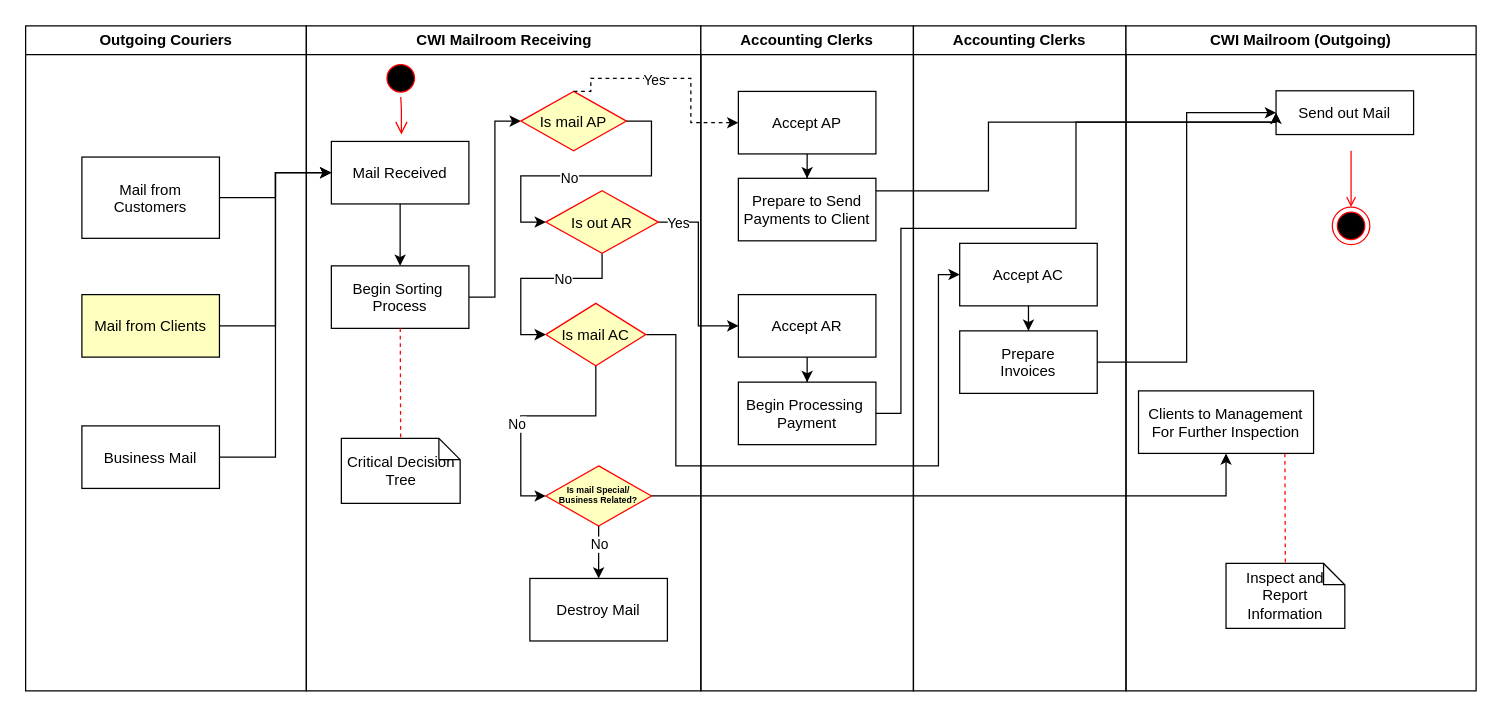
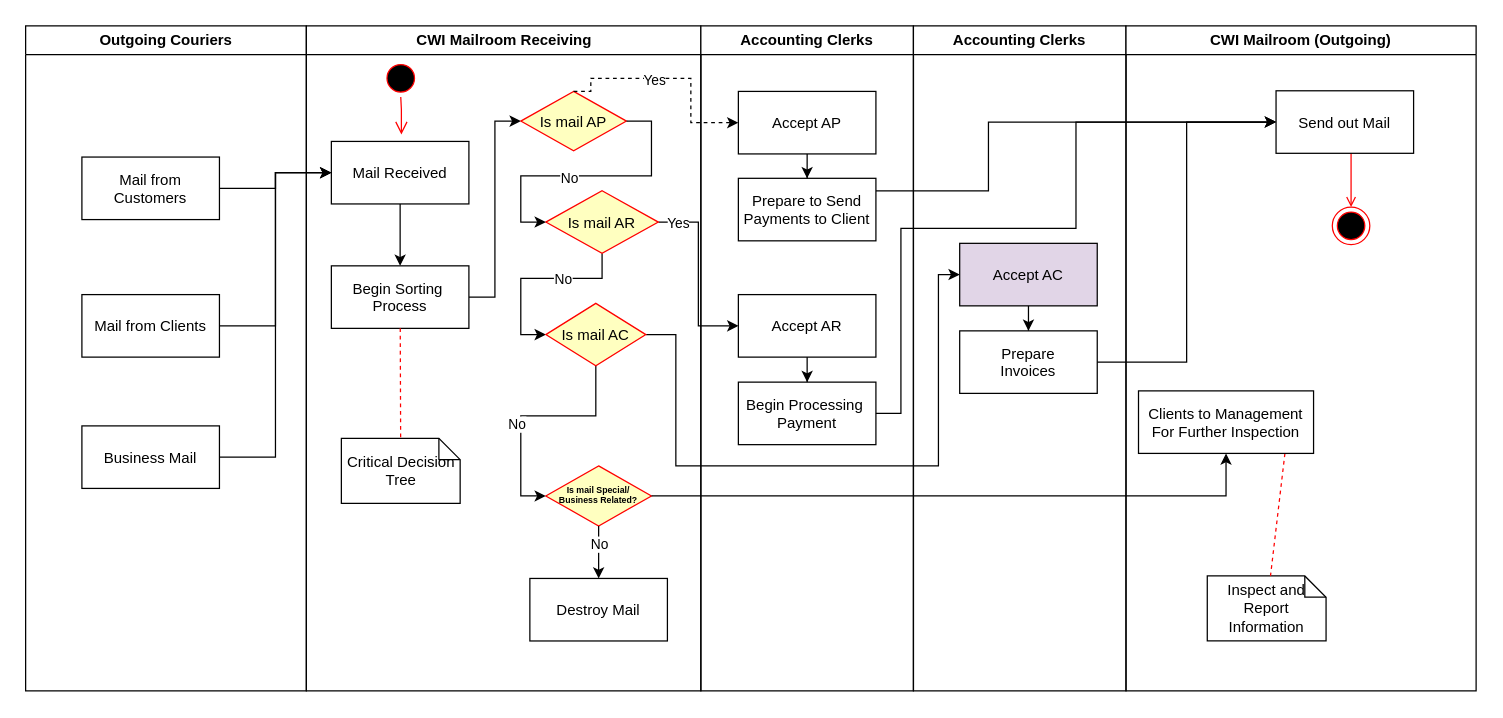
  <mxCell id="0" />
  <mxCell id="1" parent="0" />
  <mxCell id="2" value="Outgoing Couriers" style="swimlane;whiteSpace=wrap" parent="1" vertex="1"><mxGeometry x="20" y="20" width="224.5" height="532" as="geometry" /></mxCell>
- <mxCell id="3" value="Mail from&#10;Customers" style="" parent="2" vertex="1"><mxGeometry x="45" y="105" width="110" height="65" as="geometry" /></mxCell>
- <mxCell id="4" value="Mail from Clients" style="fillColor=#ffffc0;" parent="2" vertex="1"><mxGeometry x="45" y="215" width="110" height="50" as="geometry" /></mxCell>
+ <mxCell id="3" value="Mail from&#10;Customers" style="" parent="2" vertex="1"><mxGeometry x="45" y="105" width="110" height="50" as="geometry" /></mxCell>
+ <mxCell id="4" value="Mail from Clients" style="" parent="2" vertex="1"><mxGeometry x="45" y="215" width="110" height="50" as="geometry" /></mxCell>
  <mxCell id="5" value="Business Mail" style="" parent="2" vertex="1"><mxGeometry x="45" y="320" width="110" height="50" as="geometry" /></mxCell>
  <mxCell id="6" value="CWI Mailroom Receiving" style="swimlane;whiteSpace=wrap" parent="1" vertex="1"><mxGeometry x="244.5" y="20" width="315.5" height="532" as="geometry" /></mxCell>
  <mxCell id="7" style="edgeStyle=orthogonalEdgeStyle;rounded=0;orthogonalLoop=1;jettySize=auto;html=1;exitX=0.5;exitY=1;exitDx=0;exitDy=0;entryX=0.5;entryY=0;entryDx=0;entryDy=0;" parent="6" source="8" target="10" edge="1"><mxGeometry relative="1" as="geometry" /></mxCell>
  <mxCell id="8" value="Mail Received" style="" parent="6" vertex="1"><mxGeometry x="20" y="92.5" width="110" height="50" as="geometry" /></mxCell>
  <mxCell id="9" style="edgeStyle=orthogonalEdgeStyle;rounded=0;orthogonalLoop=1;jettySize=auto;html=1;entryX=0;entryY=0.5;entryDx=0;entryDy=0;" parent="6" source="10" target="11" edge="1"><mxGeometry relative="1" as="geometry" /></mxCell>
  <mxCell id="10" value="Begin Sorting &#10;Process" style="" parent="6" vertex="1"><mxGeometry x="20" y="192" width="110" height="50" as="geometry" /></mxCell>
  <mxCell id="11" value="Is mail AP" style="rhombus;fillColor=#ffffc0;strokeColor=#ff0000;" parent="6" vertex="1"><mxGeometry x="171.5" y="52.5" width="84.5" height="47.5" as="geometry" /></mxCell>
  <mxCell id="12" value="Critical Decision&#10;Tree" style="shape=note;whiteSpace=wrap;size=17" parent="6" vertex="1"><mxGeometry x="28" y="330" width="95" height="52" as="geometry" /></mxCell>
  <mxCell id="13" value="" style="endArrow=none;strokeColor=#FF0000;endFill=0;rounded=0;dashed=1" parent="6" source="10" target="12" edge="1"><mxGeometry relative="1" as="geometry" /></mxCell>
  <mxCell id="14" value="" style="ellipse;shape=startState;fillColor=#000000;strokeColor=#ff0000;" parent="6" vertex="1"><mxGeometry x="60.5" y="27" width="30" height="30" as="geometry" /></mxCell>
  <mxCell id="15" value="" style="edgeStyle=elbowEdgeStyle;elbow=horizontal;verticalAlign=bottom;endArrow=open;endSize=8;strokeColor=#FF0000;endFill=1;rounded=0" parent="6" source="14" edge="1"><mxGeometry x="40.5" y="15" as="geometry"><mxPoint x="76" y="87" as="targetPoint" /><Array as="points"><mxPoint x="76" y="67" /></Array></mxGeometry></mxCell>
  <mxCell id="16" value="Is mail Special/&#10;Business Related?" style="rhombus;fillColor=#ffffc0;strokeColor=#ff0000;fontSize=7;fontStyle=1" vertex="1" parent="6"><mxGeometry x="191.5" y="352" width="84.5" height="48" as="geometry" /></mxCell>
  <mxCell id="17" value="Destroy Mail" style="" vertex="1" parent="6"><mxGeometry x="178.75" y="442" width="110" height="50" as="geometry" /></mxCell>
  <mxCell id="18" style="edgeStyle=orthogonalEdgeStyle;rounded=0;orthogonalLoop=1;jettySize=auto;html=1;exitX=0.5;exitY=1;exitDx=0;exitDy=0;entryX=0.5;entryY=0;entryDx=0;entryDy=0;" edge="1" parent="6" source="16" target="17"><mxGeometry relative="1" as="geometry" /></mxCell>
  <mxCell id="19" value="No" style="edgeLabel;html=1;align=center;verticalAlign=middle;resizable=0;points=[];" vertex="1" connectable="0" parent="18"><mxGeometry x="0.146" relative="1" as="geometry"><mxPoint y="-10" as="offset" /></mxGeometry></mxCell>
  <mxCell id="20" value="Accounting Clerks" style="swimlane;whiteSpace=wrap" parent="1" vertex="1"><mxGeometry x="560" y="20" width="170" height="532" as="geometry" /></mxCell>
  <mxCell id="21" value="" style="edgeStyle=orthogonalEdgeStyle;rounded=0;orthogonalLoop=1;jettySize=auto;html=1;" edge="1" parent="20" source="22" target="23"><mxGeometry relative="1" as="geometry" /></mxCell>
  <mxCell id="22" value="Accept AR" style="" vertex="1" parent="20"><mxGeometry x="30" y="215" width="110" height="50" as="geometry" /></mxCell>
  <mxCell id="23" value="Begin Processing &#10;Payment" style="" vertex="1" parent="20"><mxGeometry x="30" y="285" width="110" height="50" as="geometry" /></mxCell>
  <mxCell id="24" value="Accounting Clerks" style="swimlane;whiteSpace=wrap" vertex="1" parent="1"><mxGeometry x="730" y="20" width="170" height="532" as="geometry" /></mxCell>
  <mxCell id="25" value="" style="edgeStyle=orthogonalEdgeStyle;rounded=0;orthogonalLoop=1;jettySize=auto;html=1;" edge="1" parent="24" source="26" target="27"><mxGeometry relative="1" as="geometry" /></mxCell>
- <mxCell id="26" value="Accept AC" style="" vertex="1" parent="24"><mxGeometry x="37" y="174" width="110" height="50" as="geometry" /></mxCell>
+ <mxCell id="26" value="Accept AC" style="fillColor=#e1d5e7;" vertex="1" parent="24"><mxGeometry x="37" y="174" width="110" height="50" as="geometry" /></mxCell>
  <mxCell id="27" value="Prepare&#10;Invoices" style="" vertex="1" parent="24"><mxGeometry x="37" y="244" width="110" height="50" as="geometry" /></mxCell>
  <mxCell id="28" style="edgeStyle=orthogonalEdgeStyle;rounded=0;orthogonalLoop=1;jettySize=auto;html=1;exitX=1;exitY=0.5;exitDx=0;exitDy=0;entryX=0;entryY=0.5;entryDx=0;entryDy=0;" parent="1" source="4" target="8" edge="1"><mxGeometry relative="1" as="geometry" /></mxCell>
  <mxCell id="29" value="" style="edgeStyle=orthogonalEdgeStyle;rounded=0;orthogonalLoop=1;jettySize=auto;html=1;entryX=0;entryY=0.5;entryDx=0;entryDy=0;" parent="1" source="3" target="8" edge="1"><mxGeometry relative="1" as="geometry"><mxPoint x="205" y="262" as="targetPoint" /></mxGeometry></mxCell>
  <mxCell id="30" value="" style="edgeStyle=orthogonalEdgeStyle;rounded=0;orthogonalLoop=1;jettySize=auto;html=1;entryX=0;entryY=0.5;entryDx=0;entryDy=0;" parent="1" source="5" target="8" edge="1"><mxGeometry relative="1" as="geometry"><mxPoint x="200" y="312" as="targetPoint" /></mxGeometry></mxCell>
  <mxCell id="31" value="" style="edgeStyle=orthogonalEdgeStyle;rounded=0;orthogonalLoop=1;jettySize=auto;html=1;entryX=0;entryY=0.5;entryDx=0;entryDy=0;" edge="1" parent="1" source="35" target="39"><mxGeometry relative="1" as="geometry" /></mxCell>
  <mxCell id="32" value="No" style="edgeLabel;html=1;align=center;verticalAlign=middle;resizable=0;points=[];" vertex="1" connectable="0" parent="31"><mxGeometry x="-0.44" relative="1" as="geometry"><mxPoint x="-10" as="offset" /></mxGeometry></mxCell>
  <mxCell id="33" style="edgeStyle=orthogonalEdgeStyle;rounded=0;orthogonalLoop=1;jettySize=auto;html=1;exitX=1;exitY=0.5;exitDx=0;exitDy=0;entryX=0;entryY=0.5;entryDx=0;entryDy=0;" edge="1" parent="1" source="35" target="22"><mxGeometry relative="1" as="geometry" /></mxCell>
  <mxCell id="34" value="Yes" style="edgeLabel;html=1;align=center;verticalAlign=middle;resizable=0;points=[];" vertex="1" connectable="0" parent="33"><mxGeometry x="-0.466" relative="1" as="geometry"><mxPoint x="-17" y="-7" as="offset" /></mxGeometry></mxCell>
- <mxCell id="35" value="Is out AR" style="rhombus;fillColor=#ffffc0;strokeColor=#ff0000;" parent="1" vertex="1"><mxGeometry x="436" y="152" width="90" height="50" as="geometry" /></mxCell>
+ <mxCell id="35" value="Is mail AR" style="rhombus;fillColor=#ffffc0;strokeColor=#ff0000;" parent="1" vertex="1"><mxGeometry x="436" y="152" width="90" height="50" as="geometry" /></mxCell>
  <mxCell id="36" value="" style="edgeStyle=orthogonalEdgeStyle;rounded=0;orthogonalLoop=1;jettySize=auto;html=1;exitX=0.5;exitY=1;exitDx=0;exitDy=0;entryX=0;entryY=0.5;entryDx=0;entryDy=0;" edge="1" parent="1" source="39" target="16"><mxGeometry relative="1" as="geometry" /></mxCell>
  <mxCell id="37" value="No" style="edgeLabel;html=1;align=center;verticalAlign=middle;resizable=0;points=[];" vertex="1" connectable="0" parent="36"><mxGeometry x="0.169" y="1" relative="1" as="geometry"><mxPoint x="-5" y="-2" as="offset" /></mxGeometry></mxCell>
  <mxCell id="38" style="edgeStyle=orthogonalEdgeStyle;rounded=0;orthogonalLoop=1;jettySize=auto;html=1;exitX=1;exitY=0.5;exitDx=0;exitDy=0;entryX=0;entryY=0.5;entryDx=0;entryDy=0;" edge="1" parent="1" source="39" target="26"><mxGeometry relative="1" as="geometry"><Array as="points"><mxPoint x="540" y="267" /><mxPoint x="540" y="372" /><mxPoint x="750" y="372" /><mxPoint x="750" y="219" /></Array></mxGeometry></mxCell>
  <mxCell id="39" value="Is mail AC" style="rhombus;fillColor=#ffffc0;strokeColor=#ff0000;" vertex="1" parent="1"><mxGeometry x="436" y="242" width="80" height="50" as="geometry" /></mxCell>
  <mxCell id="40" value="CWI Mailroom (Outgoing)" style="swimlane;whiteSpace=wrap;startSize=23;" vertex="1" parent="1"><mxGeometry x="900" y="20" width="280" height="532" as="geometry" /></mxCell>
  <mxCell id="41" value="" style="ellipse;shape=endState;fillColor=#000000;strokeColor=#ff0000" vertex="1" parent="40"><mxGeometry x="165" y="145" width="30" height="30" as="geometry" /></mxCell>
  <mxCell id="42" value="" style="endArrow=open;strokeColor=#FF0000;endFill=1;rounded=0" edge="1" parent="40" target="41"><mxGeometry relative="1" as="geometry"><mxPoint x="180" y="100" as="sourcePoint" /></mxGeometry></mxCell>
- <mxCell id="43" value="Inspect and Report Information" style="shape=note;whiteSpace=wrap;size=17" vertex="1" parent="40"><mxGeometry x="80" y="430" width="95" height="52" as="geometry" /></mxCell>
+ <mxCell id="43" value="Inspect and Report Information" style="shape=note;whiteSpace=wrap;size=17" vertex="1" parent="40"><mxGeometry x="65" y="440" width="95" height="52" as="geometry" /></mxCell>
  <mxCell id="44" value="" style="endArrow=none;strokeColor=#FF0000;endFill=0;rounded=0;dashed=1" edge="1" parent="40" target="43"><mxGeometry relative="1" as="geometry"><mxPoint x="127.09" y="342" as="sourcePoint" /></mxGeometry></mxCell>
  <mxCell id="45" style="edgeStyle=orthogonalEdgeStyle;rounded=0;orthogonalLoop=1;jettySize=auto;html=1;exitX=1;exitY=0.5;exitDx=0;exitDy=0;entryX=0;entryY=0.5;entryDx=0;entryDy=0;" edge="1" parent="1" source="11" target="35"><mxGeometry relative="1" as="geometry" /></mxCell>
  <mxCell id="46" value="No" style="edgeLabel;html=1;align=center;verticalAlign=middle;resizable=0;points=[];" vertex="1" connectable="0" parent="45"><mxGeometry x="-0.177" y="1" relative="1" as="geometry"><mxPoint x="-36.8" as="offset" /></mxGeometry></mxCell>
  <mxCell id="47" value="" style="edgeStyle=orthogonalEdgeStyle;rounded=0;orthogonalLoop=1;jettySize=auto;html=1;" edge="1" parent="1" source="48" target="50"><mxGeometry relative="1" as="geometry" /></mxCell>
  <mxCell id="48" value="Accept AP" style="" vertex="1" parent="1"><mxGeometry x="590" y="72.5" width="110" height="50" as="geometry" /></mxCell>
  <mxCell id="49" value="" style="edgeStyle=orthogonalEdgeStyle;rounded=0;orthogonalLoop=1;jettySize=auto;html=1;fontSize=7;entryX=0;entryY=0.5;entryDx=0;entryDy=0;" edge="1" parent="1" source="50" target="53"><mxGeometry relative="1" as="geometry"><Array as="points"><mxPoint x="790" y="152" /><mxPoint x="790" y="97" /></Array></mxGeometry></mxCell>
  <mxCell id="50" value="Prepare to Send&#10;Payments to Client" style="" vertex="1" parent="1"><mxGeometry x="590" y="142" width="110" height="50" as="geometry" /></mxCell>
  <mxCell id="51" style="edgeStyle=orthogonalEdgeStyle;rounded=0;orthogonalLoop=1;jettySize=auto;html=1;exitX=0.5;exitY=0;exitDx=0;exitDy=0;entryX=0;entryY=0.5;entryDx=0;entryDy=0;dashed=1;" edge="1" parent="1" source="11" target="48"><mxGeometry relative="1" as="geometry"><Array as="points"><mxPoint x="472" y="62" /><mxPoint x="552" y="62" /><mxPoint x="552" y="98" /></Array></mxGeometry></mxCell>
  <mxCell id="52" value="Yes" style="edgeLabel;html=1;align=center;verticalAlign=middle;resizable=0;points=[];" vertex="1" connectable="0" parent="51"><mxGeometry x="-0.155" y="-1" relative="1" as="geometry"><mxPoint as="offset" /></mxGeometry></mxCell>
- <mxCell id="53" value="Send out Mail" style="" vertex="1" parent="1"><mxGeometry x="1020" y="72" width="110" height="35" as="geometry" /></mxCell>
+ <mxCell id="53" value="Send out Mail" style="" vertex="1" parent="1"><mxGeometry x="1020" y="72" width="110" height="50" as="geometry" /></mxCell>
  <mxCell id="54" value="Clients to Management&#10;For Further Inspection" style="" vertex="1" parent="1"><mxGeometry x="910" y="312" width="140" height="50" as="geometry" /></mxCell>
  <mxCell id="55" style="edgeStyle=orthogonalEdgeStyle;rounded=0;orthogonalLoop=1;jettySize=auto;html=1;exitX=1;exitY=0.5;exitDx=0;exitDy=0;entryX=0.5;entryY=1;entryDx=0;entryDy=0;fontSize=7;" edge="1" parent="1" source="16" target="54"><mxGeometry relative="1" as="geometry" /></mxCell>
  <mxCell id="56" style="edgeStyle=orthogonalEdgeStyle;rounded=0;orthogonalLoop=1;jettySize=auto;html=1;exitX=1;exitY=0.5;exitDx=0;exitDy=0;entryX=0;entryY=0.5;entryDx=0;entryDy=0;fontSize=7;" edge="1" parent="1" source="27" target="53"><mxGeometry relative="1" as="geometry" /></mxCell>
  <mxCell id="57" style="edgeStyle=orthogonalEdgeStyle;rounded=0;orthogonalLoop=1;jettySize=auto;html=1;exitX=1;exitY=0.5;exitDx=0;exitDy=0;entryX=0;entryY=0.5;entryDx=0;entryDy=0;fontSize=7;" edge="1" parent="1" source="23" target="53"><mxGeometry relative="1" as="geometry"><Array as="points"><mxPoint x="720" y="330" /><mxPoint x="720" y="182" /><mxPoint x="860" y="182" /><mxPoint x="860" y="97" /></Array></mxGeometry></mxCell>
